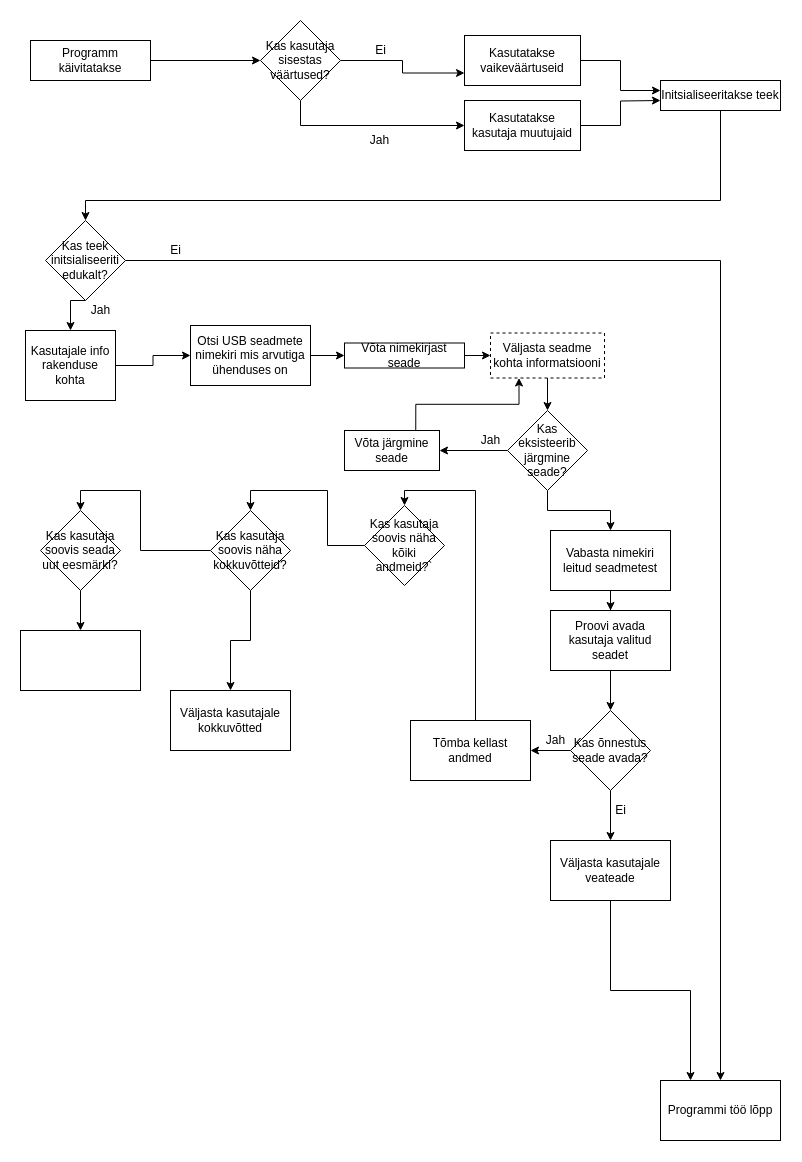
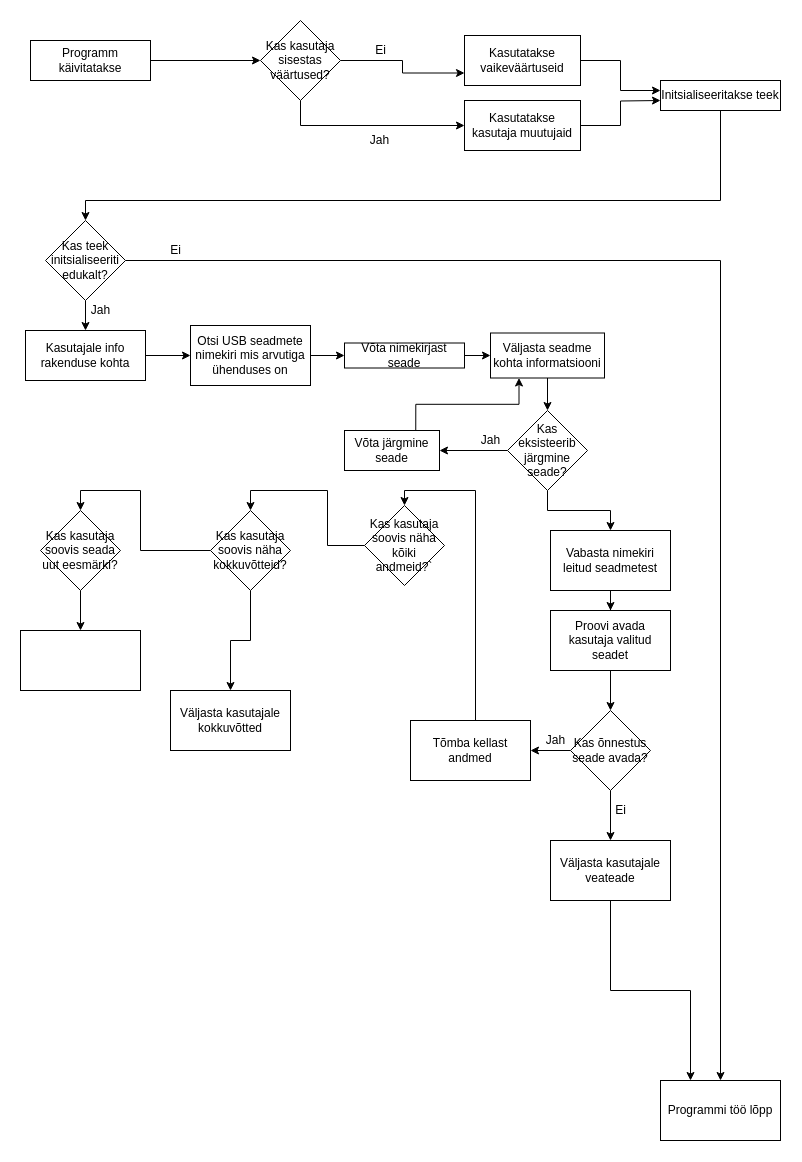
  <mxCell id="0" />
  <mxCell id="1" parent="0" />
  <mxCell id="2" style="edgeStyle=orthogonalEdgeStyle;rounded=0;orthogonalLoop=1;jettySize=auto;html=1;exitX=1;exitY=0.5;exitDx=0;exitDy=0;entryX=0;entryY=0.5;entryDx=0;entryDy=0;" edge="1" parent="1" source="3" target="16"><mxGeometry relative="1" as="geometry" /></mxCell>
  <mxCell id="3" value="&lt;div&gt;Programm käivitatakse&lt;/div&gt;" style="rounded=0;whiteSpace=wrap;html=1;" vertex="1" parent="1"><mxGeometry x="30" y="40" width="120" height="40" as="geometry" /></mxCell>
  <mxCell id="4" value="" style="edgeStyle=orthogonalEdgeStyle;rounded=0;orthogonalLoop=1;jettySize=auto;html=1;entryX=0.5;entryY=0;entryDx=0;entryDy=0;" edge="1" parent="1" source="5" target="10"><mxGeometry relative="1" as="geometry"><mxPoint x="90" y="200" as="targetPoint" /><Array as="points"><mxPoint x="720" y="200" /><mxPoint x="85" y="200" /></Array></mxGeometry></mxCell>
  <mxCell id="5" value="Initsialiseeritakse teek" style="rounded=0;whiteSpace=wrap;html=1;" vertex="1" parent="1"><mxGeometry x="660" y="80" width="120" height="30" as="geometry" /></mxCell>
  <mxCell id="6" value="" style="edgeStyle=orthogonalEdgeStyle;rounded=0;orthogonalLoop=1;jettySize=auto;html=1;" edge="1" parent="1" source="7" target="24"><mxGeometry relative="1" as="geometry" /></mxCell>
- <mxCell id="7" value="&lt;div&gt;Kasutajale info rakenduse kohta&lt;/div&gt;" style="whiteSpace=wrap;html=1;rounded=0;" vertex="1" parent="1"><mxGeometry x="25" y="330" width="90" height="70" as="geometry" /></mxCell>
+ <mxCell id="7" value="&lt;div&gt;Kasutajale info rakenduse kohta&lt;/div&gt;" style="whiteSpace=wrap;html=1;rounded=0;" vertex="1" parent="1"><mxGeometry x="25" y="330" width="120" height="50" as="geometry" /></mxCell>
  <mxCell id="8" value="" style="edgeStyle=orthogonalEdgeStyle;rounded=0;orthogonalLoop=1;jettySize=auto;html=1;" edge="1" parent="1" source="10" target="12"><mxGeometry relative="1" as="geometry" /></mxCell>
  <mxCell id="9" style="edgeStyle=orthogonalEdgeStyle;rounded=0;orthogonalLoop=1;jettySize=auto;html=1;exitX=0.5;exitY=1;exitDx=0;exitDy=0;entryX=0.5;entryY=0;entryDx=0;entryDy=0;" edge="1" parent="1" source="10" target="7"><mxGeometry relative="1" as="geometry" /></mxCell>
  <mxCell id="10" value="Kas teek initsialiseeriti edukalt?" style="rhombus;whiteSpace=wrap;html=1;" vertex="1" parent="1"><mxGeometry x="45" y="220" width="80" height="80" as="geometry" /></mxCell>
  <mxCell id="11" value="&lt;div&gt;Jah&lt;/div&gt;" style="text;html=1;align=center;verticalAlign=middle;resizable=0;points=[];autosize=1;" vertex="1" parent="1"><mxGeometry x="85" y="300" width="30" height="20" as="geometry" /></mxCell>
  <mxCell id="12" value="Programmi töö lõpp" style="whiteSpace=wrap;html=1;" vertex="1" parent="1"><mxGeometry x="660" y="1080" width="120" height="60" as="geometry" /></mxCell>
  <mxCell id="13" value="&lt;div&gt;Ei&lt;/div&gt;" style="text;html=1;align=center;verticalAlign=middle;resizable=0;points=[];autosize=1;" vertex="1" parent="1"><mxGeometry x="160" y="240" width="30" height="20" as="geometry" /></mxCell>
  <mxCell id="14" style="edgeStyle=orthogonalEdgeStyle;rounded=0;orthogonalLoop=1;jettySize=auto;html=1;exitX=1;exitY=0.5;exitDx=0;exitDy=0;entryX=0;entryY=0.75;entryDx=0;entryDy=0;" edge="1" parent="1" source="16" target="21"><mxGeometry relative="1" as="geometry" /></mxCell>
  <mxCell id="15" style="edgeStyle=orthogonalEdgeStyle;rounded=0;orthogonalLoop=1;jettySize=auto;html=1;exitX=0.5;exitY=1;exitDx=0;exitDy=0;entryX=0;entryY=0.5;entryDx=0;entryDy=0;" edge="1" parent="1" source="16" target="19"><mxGeometry relative="1" as="geometry" /></mxCell>
  <mxCell id="16" value="&lt;div&gt;Kas kasutaja sisestas väärtused?&lt;/div&gt;" style="rhombus;whiteSpace=wrap;html=1;" vertex="1" parent="1"><mxGeometry x="260" y="20" width="80" height="80" as="geometry" /></mxCell>
  <mxCell id="17" value="Ei" style="text;html=1;align=center;verticalAlign=middle;resizable=0;points=[];autosize=1;" vertex="1" parent="1"><mxGeometry x="365" y="40" width="30" height="20" as="geometry" /></mxCell>
  <mxCell id="18" style="edgeStyle=orthogonalEdgeStyle;rounded=0;orthogonalLoop=1;jettySize=auto;html=1;exitX=1;exitY=0.5;exitDx=0;exitDy=0;" edge="1" parent="1" source="19"><mxGeometry relative="1" as="geometry"><mxPoint x="660" y="100" as="targetPoint" /></mxGeometry></mxCell>
  <mxCell id="19" value="&lt;div&gt;Kasutatakse kasutaja muutujaid&lt;/div&gt;" style="whiteSpace=wrap;html=1;" vertex="1" parent="1"><mxGeometry x="464" y="100" width="116" height="50" as="geometry" /></mxCell>
  <mxCell id="20" style="edgeStyle=orthogonalEdgeStyle;rounded=0;orthogonalLoop=1;jettySize=auto;html=1;exitX=1;exitY=0.5;exitDx=0;exitDy=0;" edge="1" parent="1" source="21"><mxGeometry relative="1" as="geometry"><mxPoint x="660" y="90" as="targetPoint" /><Array as="points"><mxPoint x="620" y="60" /><mxPoint x="620" y="90" /><mxPoint x="660" y="90" /></Array></mxGeometry></mxCell>
  <mxCell id="21" value="Kasutatakse vaikeväärtuseid" style="whiteSpace=wrap;html=1;" vertex="1" parent="1"><mxGeometry x="464" y="35" width="116" height="50" as="geometry" /></mxCell>
  <mxCell id="22" value="Jah" style="text;html=1;align=center;verticalAlign=middle;resizable=0;points=[];autosize=1;" vertex="1" parent="1"><mxGeometry x="364" y="130" width="30" height="20" as="geometry" /></mxCell>
  <mxCell id="23" value="" style="edgeStyle=orthogonalEdgeStyle;rounded=0;orthogonalLoop=1;jettySize=auto;html=1;" edge="1" parent="1" source="24" target="26"><mxGeometry relative="1" as="geometry" /></mxCell>
  <mxCell id="24" value="Otsi USB seadmete nimekiri mis arvutiga ühenduses on" style="whiteSpace=wrap;html=1;rounded=0;" vertex="1" parent="1"><mxGeometry x="190" y="325" width="120" height="60" as="geometry" /></mxCell>
  <mxCell id="25" value="" style="edgeStyle=orthogonalEdgeStyle;rounded=0;orthogonalLoop=1;jettySize=auto;html=1;" edge="1" parent="1" source="26" target="28"><mxGeometry relative="1" as="geometry" /></mxCell>
  <mxCell id="26" value="&lt;div&gt;Võta nimekirjast seade&lt;/div&gt;" style="whiteSpace=wrap;html=1;rounded=0;" vertex="1" parent="1"><mxGeometry x="344" y="342.5" width="120" height="25" as="geometry" /></mxCell>
  <mxCell id="27" value="" style="edgeStyle=orthogonalEdgeStyle;rounded=0;orthogonalLoop=1;jettySize=auto;html=1;" edge="1" parent="1" source="28" target="31"><mxGeometry relative="1" as="geometry" /></mxCell>
- <mxCell id="28" value="&lt;div&gt;Väljasta seadme kohta informatsiooni&lt;/div&gt;" style="whiteSpace=wrap;html=1;rounded=0;dashed=1;" vertex="1" parent="1"><mxGeometry x="490" y="332.5" width="114" height="45" as="geometry" /></mxCell>
+ <mxCell id="28" value="&lt;div&gt;Väljasta seadme kohta informatsiooni&lt;/div&gt;" style="whiteSpace=wrap;html=1;rounded=0;" vertex="1" parent="1"><mxGeometry x="490" y="332.5" width="114" height="45" as="geometry" /></mxCell>
  <mxCell id="29" value="" style="edgeStyle=orthogonalEdgeStyle;rounded=0;orthogonalLoop=1;jettySize=auto;html=1;" edge="1" parent="1" source="31" target="33"><mxGeometry relative="1" as="geometry" /></mxCell>
  <mxCell id="30" value="" style="edgeStyle=orthogonalEdgeStyle;rounded=0;orthogonalLoop=1;jettySize=auto;html=1;" edge="1" parent="1" source="31" target="36"><mxGeometry relative="1" as="geometry" /></mxCell>
  <mxCell id="31" value="Kas eksisteerib järgmine seade?" style="rhombus;whiteSpace=wrap;html=1;rounded=0;" vertex="1" parent="1"><mxGeometry x="507" y="410" width="80" height="80" as="geometry" /></mxCell>
  <mxCell id="32" style="edgeStyle=orthogonalEdgeStyle;rounded=0;orthogonalLoop=1;jettySize=auto;html=1;exitX=0.75;exitY=0;exitDx=0;exitDy=0;entryX=0.25;entryY=1;entryDx=0;entryDy=0;" edge="1" parent="1" source="33" target="28"><mxGeometry relative="1" as="geometry" /></mxCell>
  <mxCell id="33" value="Võta järgmine seade" style="whiteSpace=wrap;html=1;rounded=0;" vertex="1" parent="1"><mxGeometry x="344" y="430" width="95" height="40" as="geometry" /></mxCell>
  <mxCell id="34" value="Jah" style="text;html=1;align=center;verticalAlign=middle;resizable=0;points=[];autosize=1;" vertex="1" parent="1"><mxGeometry x="475" y="430" width="30" height="20" as="geometry" /></mxCell>
  <mxCell id="35" value="" style="edgeStyle=orthogonalEdgeStyle;rounded=0;orthogonalLoop=1;jettySize=auto;html=1;" edge="1" parent="1" source="36" target="38"><mxGeometry relative="1" as="geometry" /></mxCell>
  <mxCell id="36" value="Vabasta nimekiri leitud seadmetest" style="whiteSpace=wrap;html=1;rounded=0;" vertex="1" parent="1"><mxGeometry x="550" y="530" width="120" height="60" as="geometry" /></mxCell>
  <mxCell id="37" value="" style="edgeStyle=orthogonalEdgeStyle;rounded=0;orthogonalLoop=1;jettySize=auto;html=1;" edge="1" parent="1" source="38" target="41"><mxGeometry relative="1" as="geometry" /></mxCell>
  <mxCell id="38" value="Proovi avada kasutaja valitud seadet" style="whiteSpace=wrap;html=1;rounded=0;" vertex="1" parent="1"><mxGeometry x="550" y="610" width="120" height="60" as="geometry" /></mxCell>
  <mxCell id="39" value="" style="edgeStyle=orthogonalEdgeStyle;rounded=0;orthogonalLoop=1;jettySize=auto;html=1;" edge="1" parent="1" source="41" target="43"><mxGeometry relative="1" as="geometry" /></mxCell>
  <mxCell id="40" value="" style="edgeStyle=orthogonalEdgeStyle;rounded=0;orthogonalLoop=1;jettySize=auto;html=1;" edge="1" parent="1" source="41" target="45"><mxGeometry relative="1" as="geometry" /></mxCell>
  <mxCell id="41" value="&lt;div&gt;Kas õnnestus seade avada?&lt;/div&gt;" style="rhombus;whiteSpace=wrap;html=1;rounded=0;" vertex="1" parent="1"><mxGeometry x="570" y="710" width="80" height="80" as="geometry" /></mxCell>
  <mxCell id="42" value="" style="edgeStyle=orthogonalEdgeStyle;rounded=0;orthogonalLoop=1;jettySize=auto;html=1;entryX=0.5;entryY=0;entryDx=0;entryDy=0;" edge="1" parent="1" source="43" target="49"><mxGeometry relative="1" as="geometry"><Array as="points"><mxPoint x="475" y="490" /><mxPoint x="404" y="490" /></Array></mxGeometry></mxCell>
  <mxCell id="43" value="Tõmba kellast andmed" style="whiteSpace=wrap;html=1;rounded=0;" vertex="1" parent="1"><mxGeometry x="410" y="720" width="120" height="60" as="geometry" /></mxCell>
  <mxCell id="44" style="edgeStyle=orthogonalEdgeStyle;rounded=0;orthogonalLoop=1;jettySize=auto;html=1;exitX=0.5;exitY=1;exitDx=0;exitDy=0;entryX=0.25;entryY=0;entryDx=0;entryDy=0;" edge="1" parent="1" source="45" target="12"><mxGeometry relative="1" as="geometry" /></mxCell>
  <mxCell id="45" value="Väljasta kasutajale veateade" style="whiteSpace=wrap;html=1;rounded=0;" vertex="1" parent="1"><mxGeometry x="550" y="840" width="120" height="60" as="geometry" /></mxCell>
  <mxCell id="46" value="Ei" style="text;html=1;align=center;verticalAlign=middle;resizable=0;points=[];autosize=1;" vertex="1" parent="1"><mxGeometry x="605" y="800" width="30" height="20" as="geometry" /></mxCell>
  <mxCell id="47" value="Jah" style="text;html=1;align=center;verticalAlign=middle;resizable=0;points=[];autosize=1;" vertex="1" parent="1"><mxGeometry x="540" y="730" width="30" height="20" as="geometry" /></mxCell>
  <mxCell id="48" value="" style="edgeStyle=orthogonalEdgeStyle;rounded=0;orthogonalLoop=1;jettySize=auto;html=1;exitX=0;exitY=0.5;exitDx=0;exitDy=0;entryX=0.5;entryY=0;entryDx=0;entryDy=0;" edge="1" parent="1" source="49" target="52"><mxGeometry relative="1" as="geometry" /></mxCell>
  <mxCell id="49" value="Kas kasutaja soovis näha kõiki andmeid?`" style="rhombus;whiteSpace=wrap;html=1;rounded=0;" vertex="1" parent="1"><mxGeometry x="364" y="505" width="80" height="80" as="geometry" /></mxCell>
  <mxCell id="50" value="" style="edgeStyle=orthogonalEdgeStyle;rounded=0;orthogonalLoop=1;jettySize=auto;html=1;" edge="1" parent="1" source="52" target="53"><mxGeometry relative="1" as="geometry" /></mxCell>
  <mxCell id="51" value="" style="edgeStyle=orthogonalEdgeStyle;rounded=0;orthogonalLoop=1;jettySize=auto;html=1;entryX=0.5;entryY=0;entryDx=0;entryDy=0;" edge="1" parent="1" source="52" target="55"><mxGeometry relative="1" as="geometry"><Array as="points"><mxPoint x="140" y="550" /><mxPoint x="140" y="490" /><mxPoint x="80" y="490" /></Array></mxGeometry></mxCell>
  <mxCell id="52" value="Kas kasutaja soovis näha kokkuvõtteid?" style="rhombus;whiteSpace=wrap;html=1;rounded=0;" vertex="1" parent="1"><mxGeometry x="210" y="510" width="80" height="80" as="geometry" /></mxCell>
  <mxCell id="53" value="Väljasta kasutajale kokkuvõtted" style="whiteSpace=wrap;html=1;rounded=0;" vertex="1" parent="1"><mxGeometry x="170" y="690" width="120" height="60" as="geometry" /></mxCell>
  <mxCell id="54" value="" style="edgeStyle=orthogonalEdgeStyle;rounded=0;orthogonalLoop=1;jettySize=auto;html=1;" edge="1" parent="1" source="55" target="56"><mxGeometry relative="1" as="geometry" /></mxCell>
  <mxCell id="55" value="Kas kasutaja soovis seada uut eesmärki?" style="rhombus;whiteSpace=wrap;html=1;rounded=0;" vertex="1" parent="1"><mxGeometry x="40" y="510" width="80" height="80" as="geometry" /></mxCell>
  <mxCell id="56" value="" style="whiteSpace=wrap;html=1;rounded=0;" vertex="1" parent="1"><mxGeometry x="20" y="630" width="120" height="60" as="geometry" /></mxCell>
